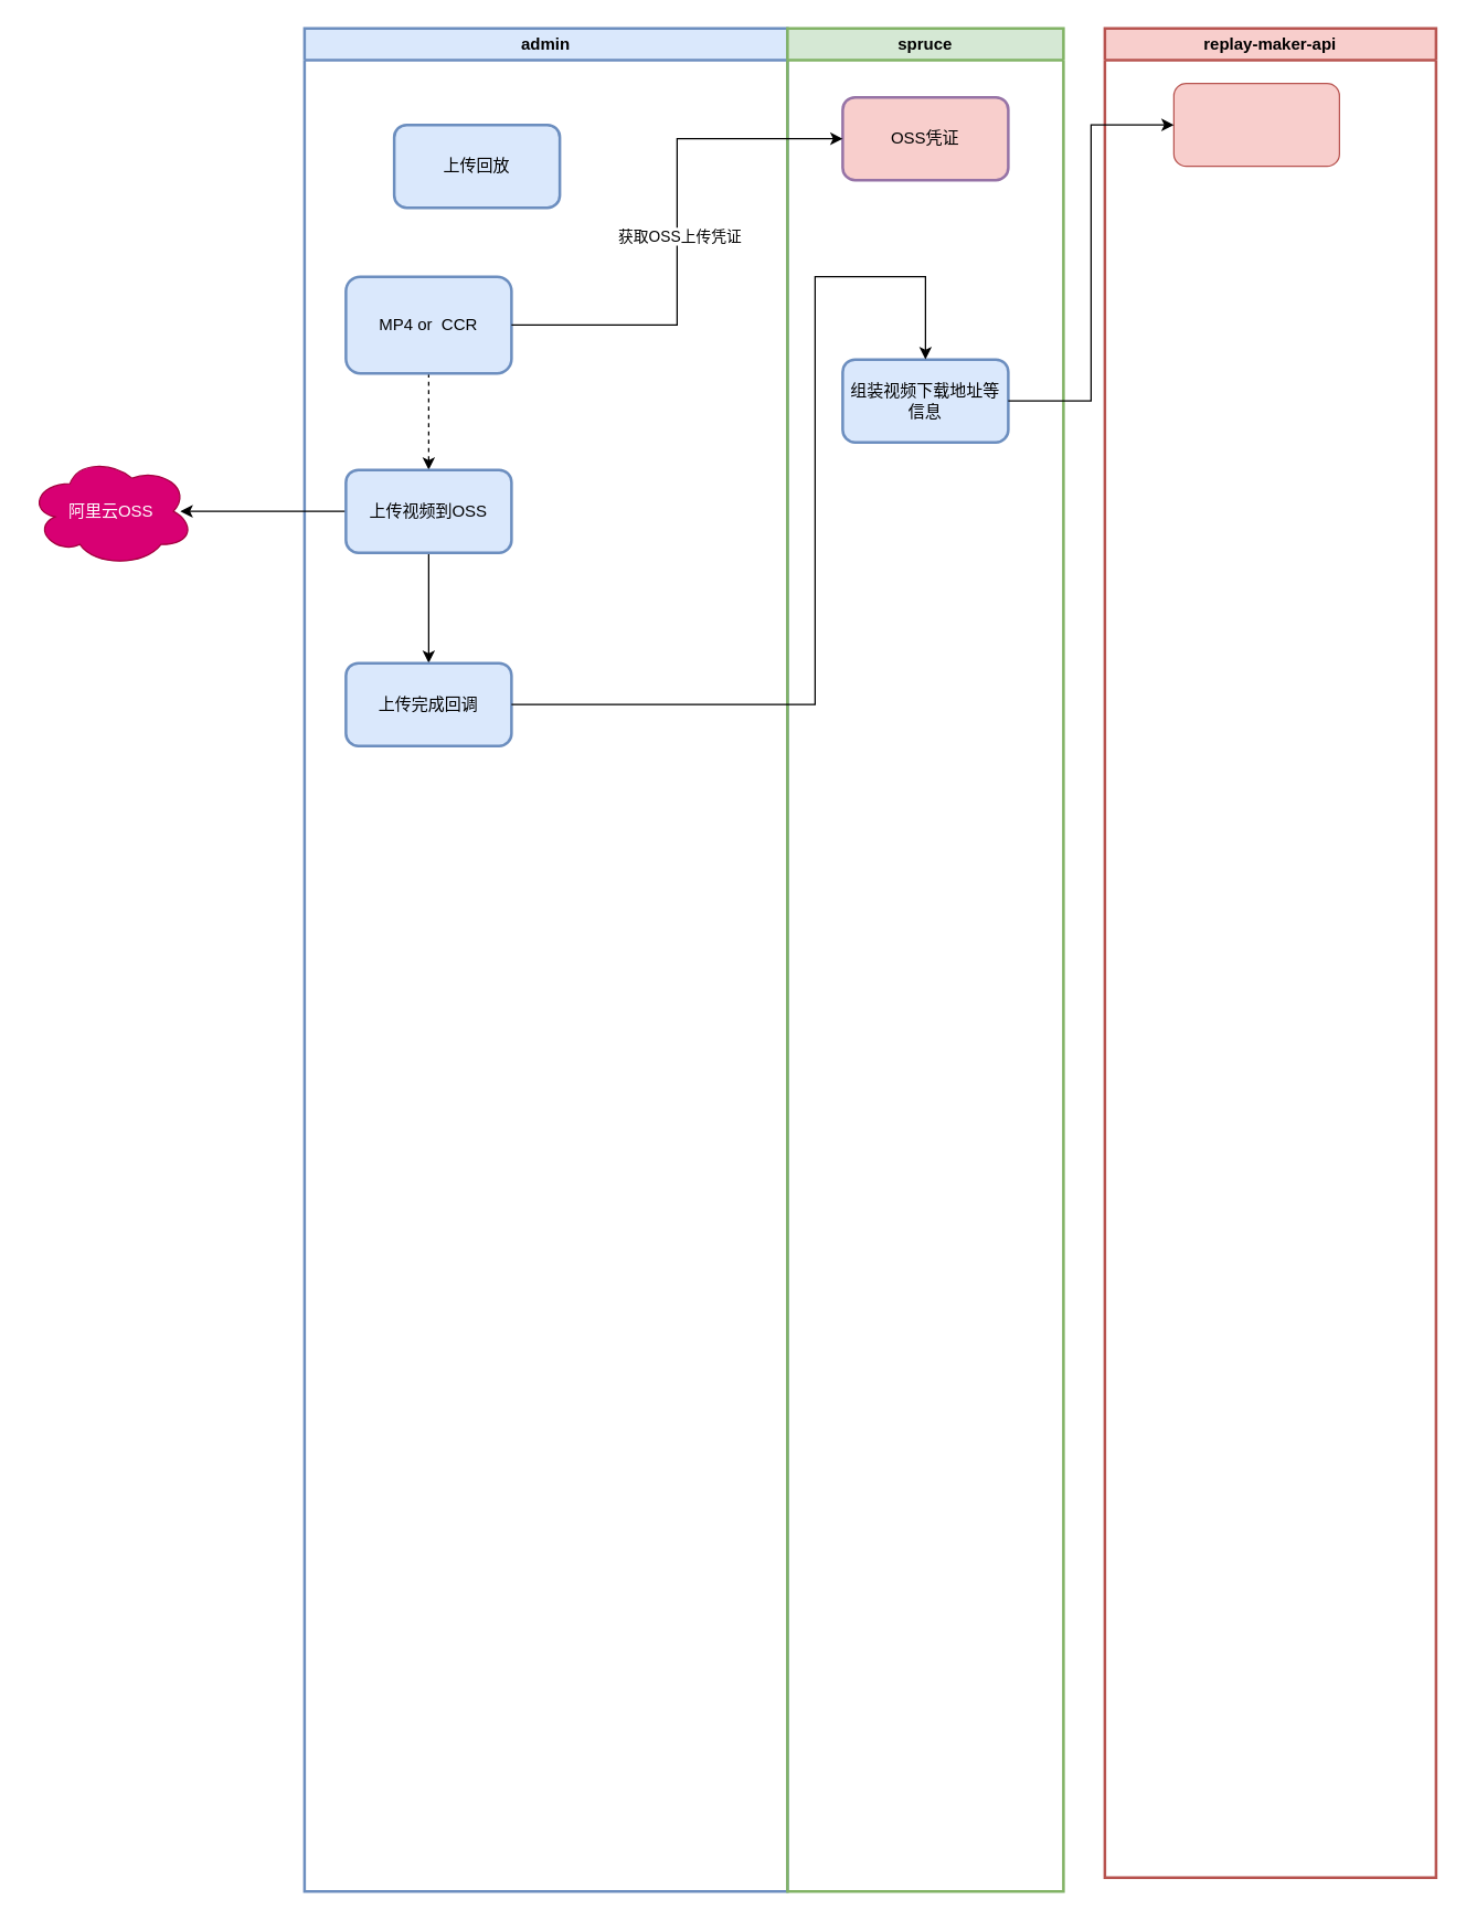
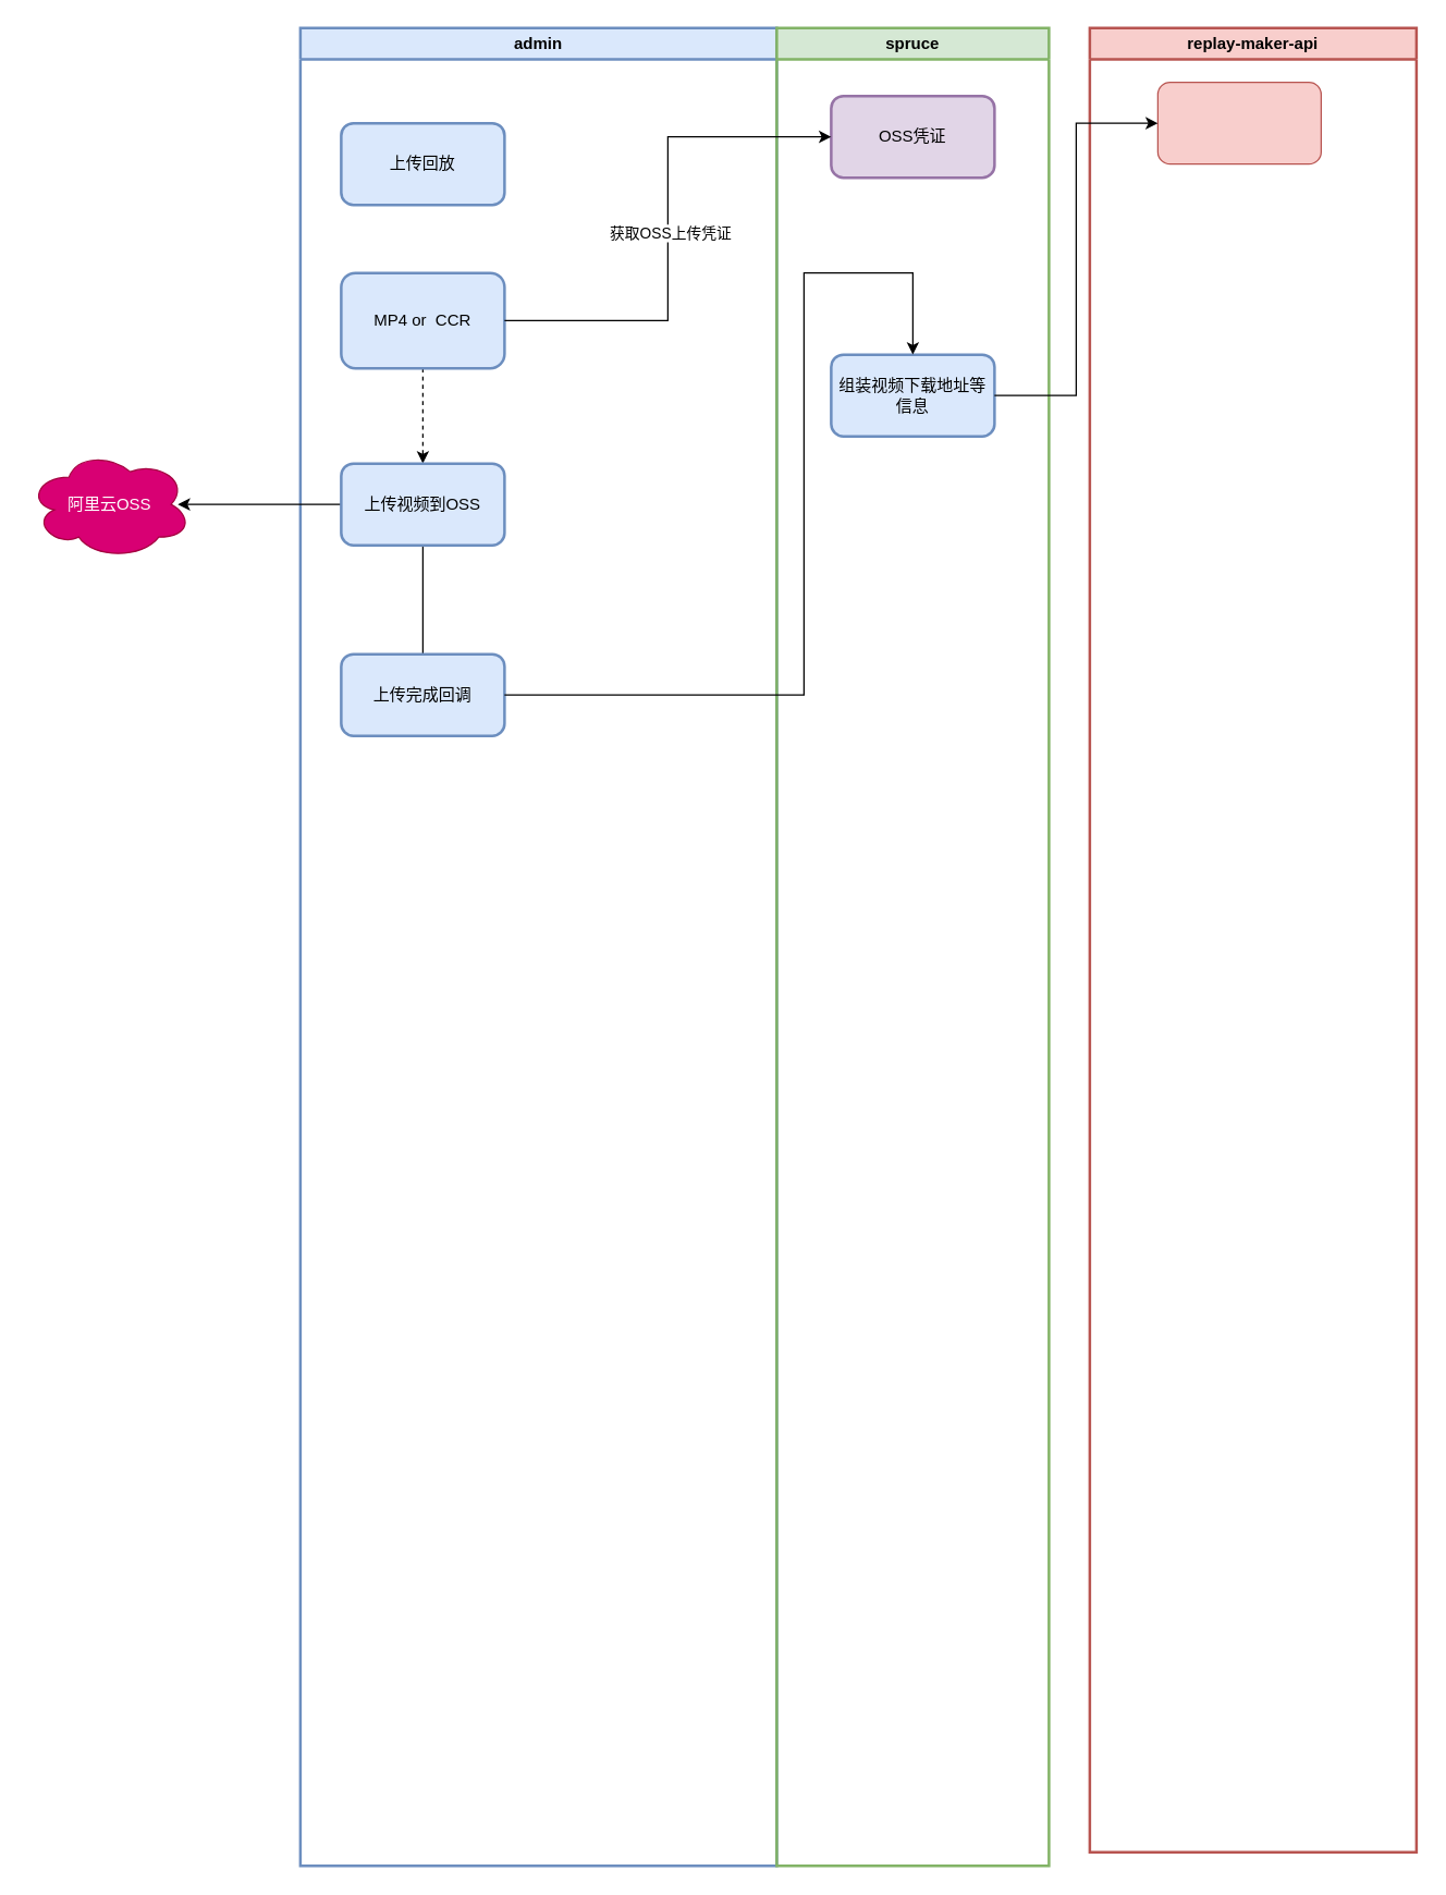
  <mxCell id="0" />
  <mxCell id="1" parent="0" />
  <mxCell id="2" value="admin" style="swimlane;whiteSpace=wrap;html=1;strokeWidth=2;fillColor=#dae8fc;strokeColor=#6c8ebf;" vertex="1" parent="1"><mxGeometry x="220" y="20" width="350" height="1350" as="geometry" /></mxCell>
- <mxCell id="3" value="上传回放" style="rounded=1;whiteSpace=wrap;html=1;strokeWidth=2;fillColor=#dae8fc;strokeColor=#6c8ebf;" vertex="1" parent="2"><mxGeometry x="65" y="70" width="120" height="60" as="geometry" /></mxCell>
+ <mxCell id="3" value="上传回放" style="rounded=1;whiteSpace=wrap;html=1;strokeWidth=2;fillColor=#dae8fc;strokeColor=#6c8ebf;" vertex="1" parent="2"><mxGeometry x="30" y="70" width="120" height="60" as="geometry" /></mxCell>
  <mxCell id="4" value="" style="edgeStyle=orthogonalEdgeStyle;rounded=0;orthogonalLoop=1;jettySize=auto;html=1;dashed=1;" edge="1" parent="2" source="5" target="8"><mxGeometry relative="1" as="geometry" /></mxCell>
  <mxCell id="5" value="MP4 or&amp;nbsp; CCR" style="whiteSpace=wrap;html=1;strokeWidth=2;fillColor=#dae8fc;strokeColor=#6c8ebf;rounded=1;" vertex="1" parent="2"><mxGeometry x="30" y="180" width="120" height="70" as="geometry" /></mxCell>
  <mxCell id="6" style="edgeStyle=orthogonalEdgeStyle;rounded=0;orthogonalLoop=1;jettySize=auto;html=1;" edge="1" parent="2" source="8"><mxGeometry relative="1" as="geometry"><mxPoint x="-90" y="350" as="targetPoint" /></mxGeometry></mxCell>
- <mxCell id="7" value="" style="edgeStyle=orthogonalEdgeStyle;rounded=0;orthogonalLoop=1;jettySize=auto;html=1;" edge="1" parent="2" source="8" target="9"><mxGeometry relative="1" as="geometry" /></mxCell>
+ <mxCell id="7" value="" style="edgeStyle=orthogonalEdgeStyle;rounded=0;orthogonalLoop=1;jettySize=auto;html=1;endArrow=none;" edge="1" parent="2" source="8" target="9"><mxGeometry relative="1" as="geometry" /></mxCell>
  <mxCell id="8" value="上传视频到OSS" style="whiteSpace=wrap;html=1;fillColor=#dae8fc;strokeColor=#6c8ebf;rounded=1;strokeWidth=2;" vertex="1" parent="2"><mxGeometry x="30" y="320" width="120" height="60" as="geometry" /></mxCell>
  <mxCell id="9" value="上传完成回调" style="whiteSpace=wrap;html=1;fillColor=#dae8fc;strokeColor=#6c8ebf;rounded=1;strokeWidth=2;" vertex="1" parent="2"><mxGeometry x="30" y="460" width="120" height="60" as="geometry" /></mxCell>
  <mxCell id="10" value="spruce" style="swimlane;whiteSpace=wrap;html=1;startSize=23;strokeWidth=2;fillColor=#d5e8d4;strokeColor=#82b366;" vertex="1" parent="1"><mxGeometry x="570" y="20" width="200" height="1350" as="geometry" /></mxCell>
- <mxCell id="11" value="OSS凭证" style="rounded=1;whiteSpace=wrap;html=1;strokeWidth=2;fillColor=#f8cecc;strokeColor=#9673a6;" vertex="1" parent="10"><mxGeometry x="40" y="50" width="120" height="60" as="geometry" /></mxCell>
+ <mxCell id="11" value="OSS凭证" style="rounded=1;whiteSpace=wrap;html=1;strokeWidth=2;fillColor=#e1d5e7;strokeColor=#9673a6;" vertex="1" parent="10"><mxGeometry x="40" y="50" width="120" height="60" as="geometry" /></mxCell>
  <mxCell id="12" value="组装视频下载地址等信息" style="whiteSpace=wrap;html=1;fillColor=#dae8fc;strokeColor=#6c8ebf;rounded=1;strokeWidth=2;" vertex="1" parent="10"><mxGeometry x="40" y="240" width="120" height="60" as="geometry" /></mxCell>
  <mxCell id="13" style="edgeStyle=orthogonalEdgeStyle;rounded=0;orthogonalLoop=1;jettySize=auto;html=1;entryX=0;entryY=0.5;entryDx=0;entryDy=0;" edge="1" parent="1" source="5" target="11"><mxGeometry relative="1" as="geometry"><mxPoint x="470" y="100" as="targetPoint" /></mxGeometry></mxCell>
  <mxCell id="14" value="获取OSS上传凭证" style="edgeLabel;html=1;align=center;verticalAlign=middle;resizable=0;points=[];" vertex="1" connectable="0" parent="13"><mxGeometry x="-0.011" y="-1" relative="1" as="geometry"><mxPoint as="offset" /></mxGeometry></mxCell>
  <mxCell id="15" value="阿里云OSS" style="ellipse;shape=cloud;whiteSpace=wrap;html=1;fillColor=#d80073;fontColor=#ffffff;strokeColor=#A50040;" vertex="1" parent="1"><mxGeometry x="20" y="330" width="120" height="80" as="geometry" /></mxCell>
  <mxCell id="16" value="" style="edgeStyle=orthogonalEdgeStyle;rounded=0;orthogonalLoop=1;jettySize=auto;html=1;" edge="1" parent="1" source="9" target="12"><mxGeometry relative="1" as="geometry"><Array as="points"><mxPoint x="590" y="510" /><mxPoint x="590" y="200" /></Array></mxGeometry></mxCell>
  <mxCell id="17" value="replay-maker-api" style="swimlane;whiteSpace=wrap;html=1;strokeWidth=2;fillColor=#f8cecc;strokeColor=#b85450;" vertex="1" parent="1"><mxGeometry x="800" y="20" width="240" height="1340" as="geometry" /></mxCell>
  <mxCell id="18" value="" style="rounded=1;whiteSpace=wrap;html=1;fillColor=#f8cecc;strokeColor=#b85450;" vertex="1" parent="17"><mxGeometry x="50" y="40" width="120" height="60" as="geometry" /></mxCell>
  <mxCell id="19" style="edgeStyle=orthogonalEdgeStyle;rounded=0;orthogonalLoop=1;jettySize=auto;html=1;entryX=0;entryY=0.5;entryDx=0;entryDy=0;" edge="1" parent="1" source="12" target="18"><mxGeometry relative="1" as="geometry"><mxPoint x="840" y="90" as="targetPoint" /></mxGeometry></mxCell>
